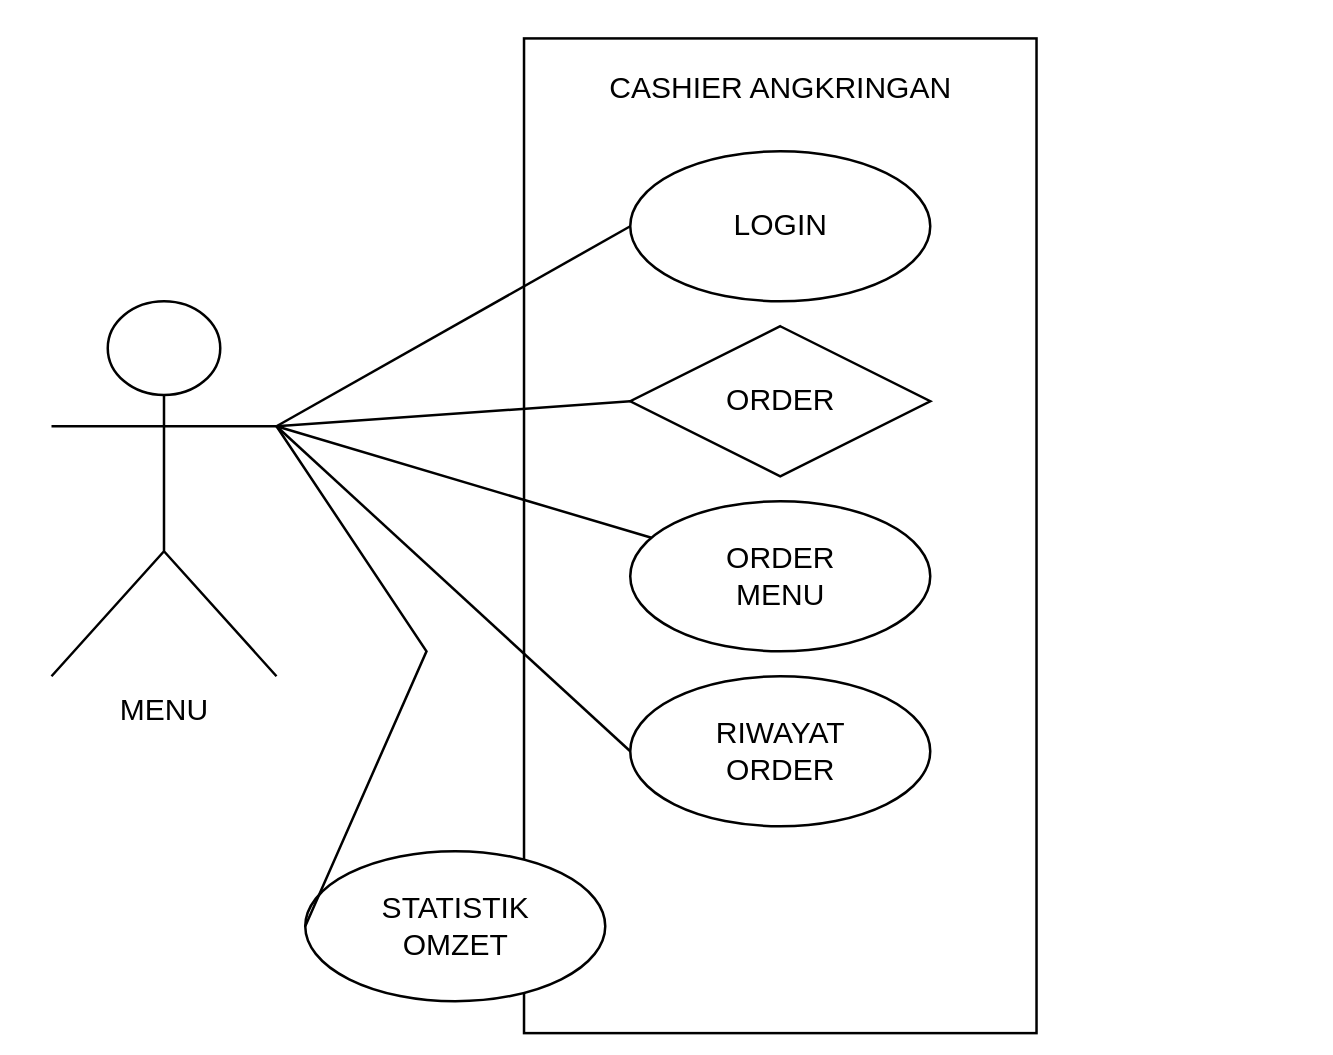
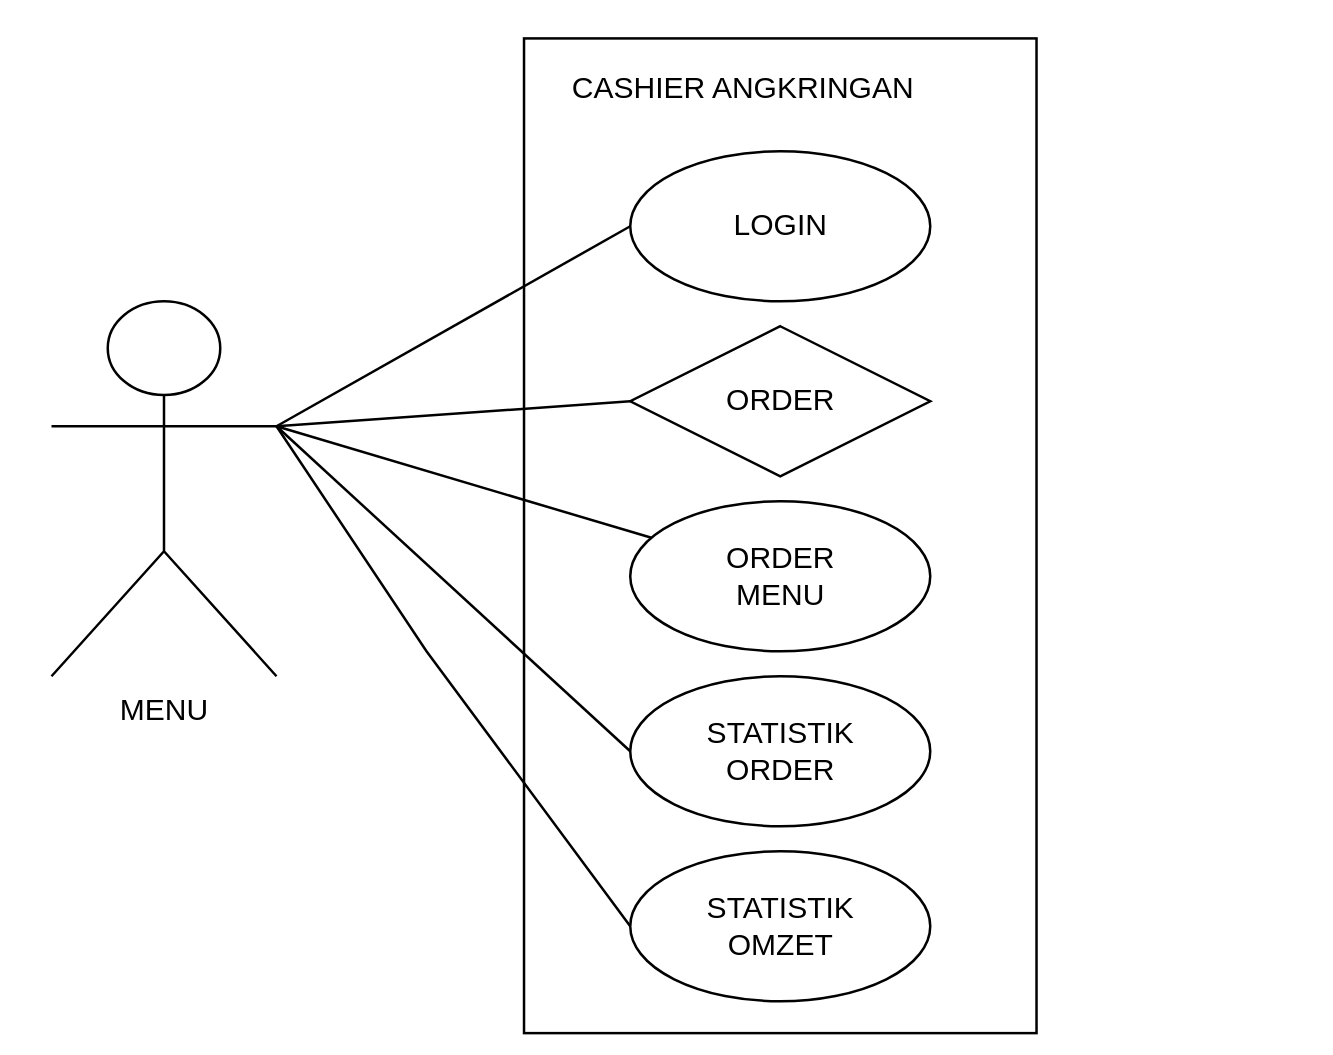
  <mxCell id="0" />
  <mxCell id="1" parent="0" />
  <mxCell id="2" value="" style="rounded=0;whiteSpace=wrap;html=1;rotation=90;" vertex="1" parent="1"><mxGeometry x="112.57" y="111.31" width="397.88" height="205" as="geometry" /></mxCell>
  <mxCell id="3" value="ORDER" style="rhombus;whiteSpace=wrap;html=1;" vertex="1" parent="1"><mxGeometry x="251.51" y="130" width="120" height="60" as="geometry" /></mxCell>
  <mxCell id="4" value="ORDER&lt;div&gt;MENU&lt;/div&gt;" style="ellipse;whiteSpace=wrap;html=1;" vertex="1" parent="1"><mxGeometry x="251.5" y="200" width="120" height="60" as="geometry" /></mxCell>
- <mxCell id="5" value="RIWAYAT&lt;div&gt;ORDER&lt;/div&gt;" style="ellipse;whiteSpace=wrap;html=1;" vertex="1" parent="1"><mxGeometry x="251.5" y="270" width="120" height="60" as="geometry" /></mxCell>
- <mxCell id="6" value="STATISTIK&lt;div&gt;OMZET&lt;/div&gt;" style="ellipse;whiteSpace=wrap;html=1;" vertex="1" parent="1"><mxGeometry x="121.5" y="340" width="120" height="60" as="geometry" /></mxCell>
- <mxCell id="7" value="CASHIER ANGKRINGAN" style="text;html=1;align=center;verticalAlign=middle;whiteSpace=wrap;rounded=0;" vertex="1" parent="1"><mxGeometry x="233.51" y="20" width="156" height="30" as="geometry" /></mxCell>
+ <mxCell id="5" value="STATISTIK&lt;div&gt;ORDER&lt;/div&gt;" style="ellipse;whiteSpace=wrap;html=1;" vertex="1" parent="1"><mxGeometry x="251.5" y="270" width="120" height="60" as="geometry" /></mxCell>
+ <mxCell id="6" value="STATISTIK&lt;div&gt;OMZET&lt;/div&gt;" style="ellipse;whiteSpace=wrap;html=1;" vertex="1" parent="1"><mxGeometry x="251.5" y="340" width="120" height="60" as="geometry" /></mxCell>
+ <mxCell id="7" value="CASHIER ANGKRINGAN" style="text;html=1;align=center;verticalAlign=middle;whiteSpace=wrap;rounded=0;" vertex="1" parent="1"><mxGeometry x="218.51" y="20" width="156" height="30" as="geometry" /></mxCell>
  <mxCell id="8" value="MENU" style="shape=umlActor;verticalLabelPosition=bottom;verticalAlign=top;html=1;outlineConnect=0;" vertex="1" parent="1"><mxGeometry x="20" y="120" width="90" height="150" as="geometry" /></mxCell>
  <mxCell id="9" value="" style="endArrow=none;html=1;rounded=0;entryX=0;entryY=0.5;entryDx=0;entryDy=0;" edge="1" parent="1" target="3"><mxGeometry width="50" height="50" relative="1" as="geometry"><mxPoint x="110" y="170" as="sourcePoint" /><mxPoint x="160" y="120" as="targetPoint" /><Array as="points" /></mxGeometry></mxCell>
  <mxCell id="10" value="" style="endArrow=none;html=1;rounded=0;" edge="1" parent="1" target="4"><mxGeometry width="50" height="50" relative="1" as="geometry"><mxPoint x="110" y="170" as="sourcePoint" /><mxPoint x="261" y="90" as="targetPoint" /></mxGeometry></mxCell>
  <mxCell id="11" value="" style="endArrow=none;html=1;rounded=0;entryX=0;entryY=0.5;entryDx=0;entryDy=0;" edge="1" parent="1" target="5"><mxGeometry width="50" height="50" relative="1" as="geometry"><mxPoint x="110" y="170" as="sourcePoint" /><mxPoint x="160" y="120" as="targetPoint" /></mxGeometry></mxCell>
  <mxCell id="12" value="" style="endArrow=none;html=1;rounded=0;entryX=0;entryY=0.5;entryDx=0;entryDy=0;" edge="1" parent="1" target="6"><mxGeometry width="50" height="50" relative="1" as="geometry"><mxPoint x="110" y="170" as="sourcePoint" /><mxPoint x="160" y="120" as="targetPoint" /><Array as="points"><mxPoint x="170" y="260" /></Array></mxGeometry></mxCell>
  <mxCell id="13" value="LOGIN" style="ellipse;whiteSpace=wrap;html=1;" vertex="1" parent="1"><mxGeometry x="251.5" y="60" width="120" height="60" as="geometry" /></mxCell>
  <mxCell id="14" value="" style="endArrow=none;html=1;rounded=0;entryX=0;entryY=0.5;entryDx=0;entryDy=0;" edge="1" parent="1" target="13"><mxGeometry width="50" height="50" relative="1" as="geometry"><mxPoint x="110" y="170" as="sourcePoint" /><mxPoint x="160" y="120" as="targetPoint" /></mxGeometry></mxCell>
